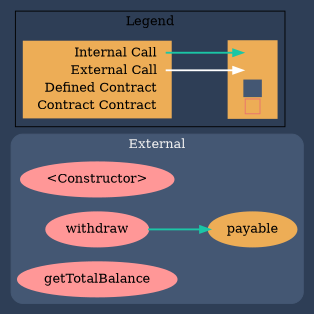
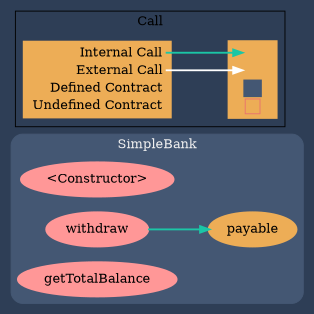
  digraph {
    bgcolor="#2e3e56"
    compound=true
    rankdir=LR
    node [color="#FF9797" fillcolor="#FF9797" penwidth=3 style=filled]
    edge [color="#1bc6a6" fontname="helvetica Neue Ultra Light" penwidth=2]
    n1 [label="<Constructor>"]
    n2 [label=withdraw]
    n3 [label=getTotalBalance]
    n4 [color="#edad56" fillcolor="#edad56" label=payable]
-   n5 [color="#edad56" fillcolor="#edad56" label=<<table border="0" cellpadding="2" cellspacing="0" cellborder="0">   <tr><td align="right" port="i1">Internal Call</td></tr>   <tr><td align="right" port="i2">External Call</td></tr>   <tr><td align="right" port="i3">Defined Contract</td></tr>   <tr><td align="right" port="i4">Contract Contract</td></tr>   </table>> shape=plaintext]
+   n5 [color="#edad56" fillcolor="#edad56" label=<<table border="0" cellpadding="2" cellspacing="0" cellborder="0">   <tr><td align="right" port="i1">Internal Call</td></tr>   <tr><td align="right" port="i2">External Call</td></tr>   <tr><td align="right" port="i3">Defined Contract</td></tr>   <tr><td align="right" port="i4">Undefined Contract</td></tr>   </table>> shape=plaintext]
    n6 [color="#edad56" fillcolor="#edad56" label=<<table border="0" cellpadding="2" cellspacing="0" cellborder="0">   <tr><td port="i1">&nbsp;&nbsp;&nbsp;</td></tr>   <tr><td port="i2">&nbsp;&nbsp;&nbsp;</td></tr>   <tr><td port="i3" bgcolor="#445773">&nbsp;&nbsp;&nbsp;</td></tr>   <tr><td port="i4">     <table border="1" cellborder="0" cellspacing="0" cellpadding="7" color="#e8726d">       <tr>        <td></td>       </tr>      </table>   </td></tr>   </table>> shape=plaintext]
    subgraph cluster_1 {
      bgcolor="#445773"
      color="#445773"
      fontcolor="#f0f0f0"
-     label=External
+     label=SimpleBank
      style=rounded
      n1
      n2
      n3
      n4
    }
    subgraph cluster_2 {
-     label=Legend
+     label=Call
      n5
      n6
    }
    n2 -> n4
    n5 -> n6 [headport="i1:w" tailport="i1:e"]
    n5 -> n6 [color=white headport="i2:w" tailport="i2:e"]
  }
